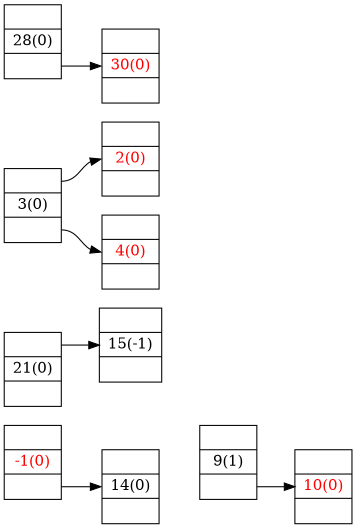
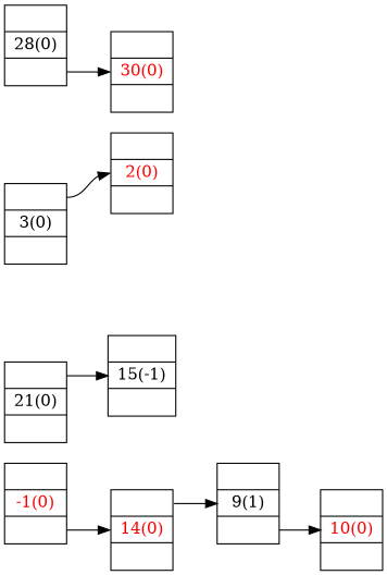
  digraph {
    rankdir=LR
    node [color=black shape=record]
    edge [headport=D tailport=R]
    n1 [fontcolor=red height=.1 label="<L> |<D> -1(0)|<R> "]
-   n2 [height=.1 label="<L> |<D> 14(0)|<R> "]
+   n2 [height=.1 label="<L> |<D> 14(0)|<R> " fontcolor=red]
    n3 [height=.1 label="<L> |<D> 9(1)|<R> "]
    n4 [fontcolor=red height=.1 label="<L> |<D> 10(0)|<R> "]
    n5 [height=.1 label="<L> |<D> 21(0)|<R> "]
    n6 [height=.1 label="<L> |<D> 15(-1)|<R> "]
    n7 [height=.1 label="<L> |<D> 3(0)|<R> "]
    n8 [fontcolor=red height=.1 label="<L> |<D> 2(0)|<R> "]
-   n9 [fontcolor=red height=.1 label="<L> |<D> 4(0)|<R> "]
    n10 [height=.1 label="<L> |<D> 28(0)|<R> "]
    n11 [fontcolor=red height=.1 label="<L> |<D> 30(0)|<R> "]
    n1 -> n2
+   n2 -> n3 [tailport=L]
    n3 -> n4
    n5 -> n6 [tailport=L]
    n7 -> n8 [tailport=L]
-   n7 -> n9
    n10 -> n11
  }
